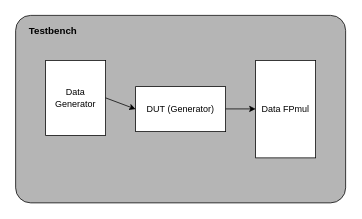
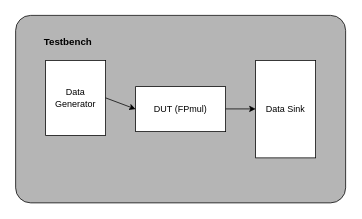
  <mxCell id="0" />
  <mxCell id="1" parent="0" />
  <mxCell id="2" value="" style="rounded=1;whiteSpace=wrap;html=1;arcSize=8;fillColor=#B5B5B5;" vertex="1" parent="1"><mxGeometry x="20" y="20" width="440" height="250" as="geometry" /></mxCell>
  <mxCell id="3" value="Data Generator" style="rounded=0;whiteSpace=wrap;html=1;" vertex="1" parent="1"><mxGeometry x="60" y="80" width="80" height="100" as="geometry" /></mxCell>
- <mxCell id="4" value="DUT (Generator)" style="rounded=0;whiteSpace=wrap;html=1;fillColor=#ffffff;" vertex="1" parent="1"><mxGeometry x="180" y="115" width="120" height="60" as="geometry" /></mxCell>
- <mxCell id="5" value="Data FPmul" style="rounded=0;whiteSpace=wrap;html=1;" vertex="1" parent="1"><mxGeometry x="340" y="80" width="80" height="130" as="geometry" /></mxCell>
+ <mxCell id="4" value="DUT (FPmul)" style="rounded=0;whiteSpace=wrap;html=1;fillColor=#ffffff;" vertex="1" parent="1"><mxGeometry x="180" y="115" width="120" height="60" as="geometry" /></mxCell>
+ <mxCell id="5" value="Data Sink" style="rounded=0;whiteSpace=wrap;html=1;" vertex="1" parent="1"><mxGeometry x="340" y="80" width="80" height="130" as="geometry" /></mxCell>
  <mxCell id="6" value="" style="endArrow=classic;html=1;entryX=0;entryY=0.5;entryDx=0;entryDy=0;exitX=1;exitY=0.5;exitDx=0;exitDy=0;" edge="1" parent="1" source="3" target="4"><mxGeometry width="50" height="50" relative="1" as="geometry"><mxPoint x="110" y="150" as="sourcePoint" /><mxPoint x="160" y="100" as="targetPoint" /></mxGeometry></mxCell>
  <mxCell id="7" value="" style="endArrow=classic;html=1;entryX=0;entryY=0.5;entryDx=0;entryDy=0;exitX=1;exitY=0.5;exitDx=0;exitDy=0;" edge="1" parent="1"><mxGeometry width="50" height="50" relative="1" as="geometry"><mxPoint x="300" y="144.71" as="sourcePoint" /><mxPoint x="340" y="144.71" as="targetPoint" /></mxGeometry></mxCell>
- <mxCell id="8" value="Testbench" style="text;html=1;strokeColor=none;fillColor=none;align=center;verticalAlign=middle;whiteSpace=wrap;rounded=0;fontStyle=1;fontSize=13;" vertex="1" parent="1"><mxGeometry x="50" y="30" width="40" height="20" as="geometry" /></mxCell>
+ <mxCell id="8" value="Testbench" style="text;html=1;strokeColor=none;fillColor=none;align=center;verticalAlign=middle;whiteSpace=wrap;rounded=0;fontStyle=1;fontSize=13;" vertex="1" parent="1"><mxGeometry x="70" y="45" width="40" height="20" as="geometry" /></mxCell>
